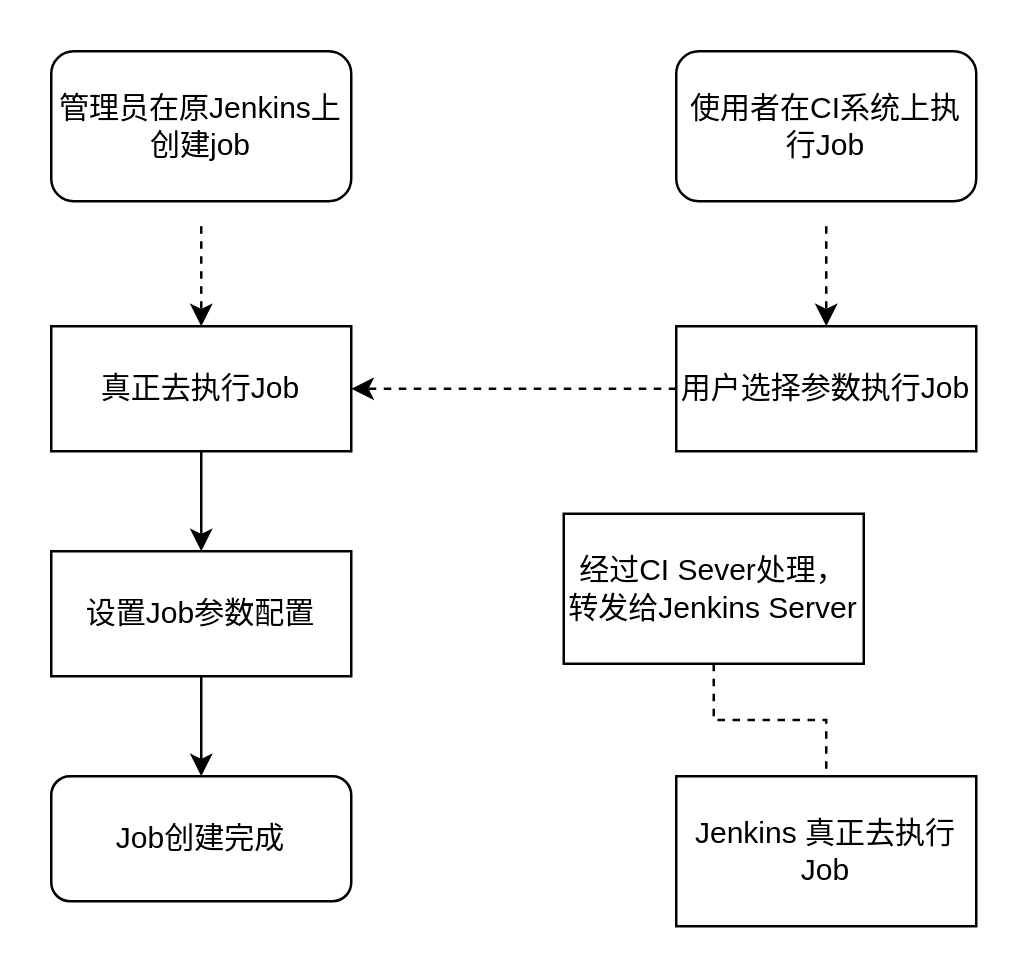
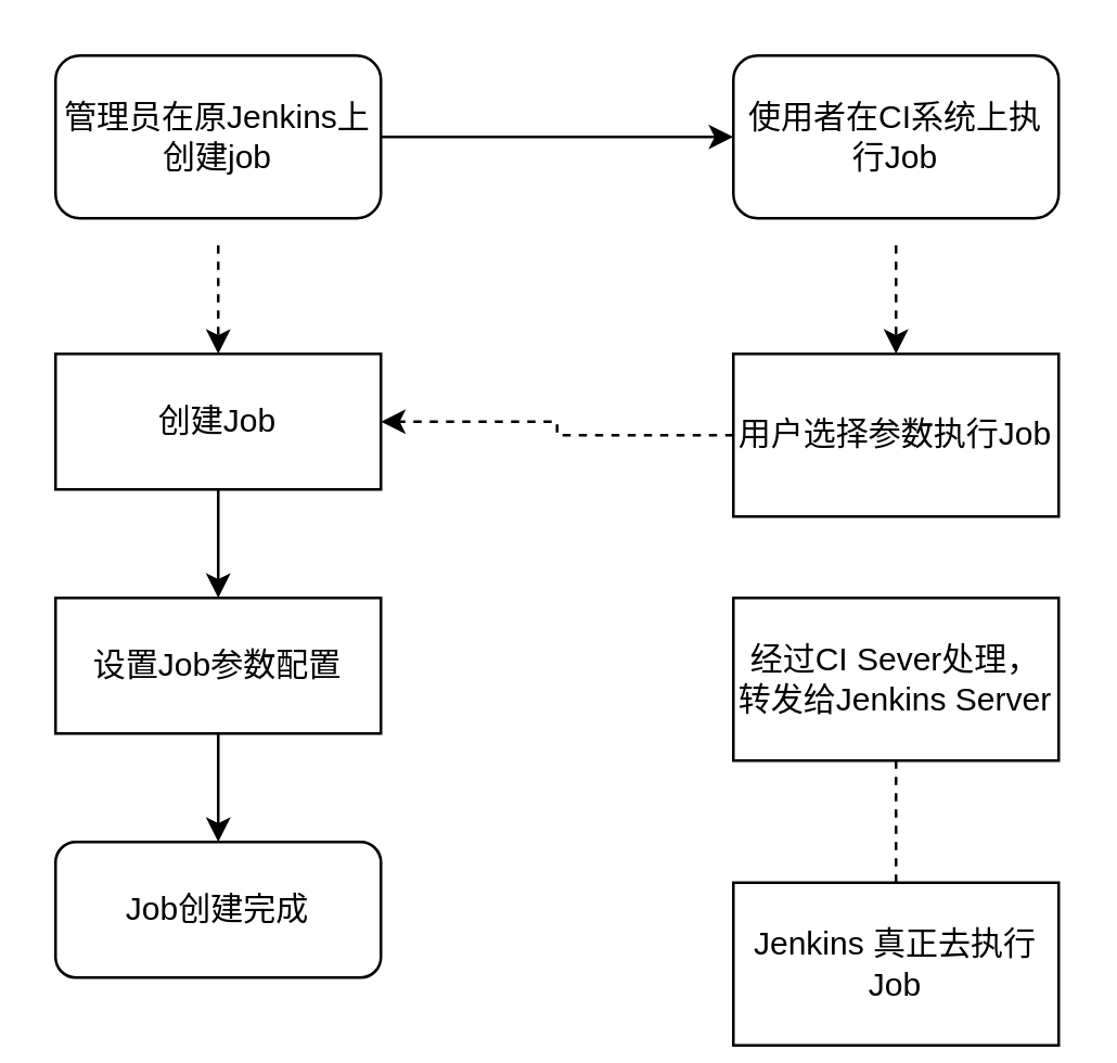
  <mxCell id="0" />
  <mxCell id="1" parent="0" />
  <mxCell id="2" value="" style="edgeStyle=orthogonalEdgeStyle;rounded=0;orthogonalLoop=1;jettySize=auto;html=1;" edge="1" parent="1" source="3" target="5"><mxGeometry relative="1" as="geometry" /></mxCell>
- <mxCell id="3" value="真正去执行Job" style="rounded=0;whiteSpace=wrap;html=1;" vertex="1" parent="1"><mxGeometry x="20" y="130" width="120" height="50" as="geometry" /></mxCell>
+ <mxCell id="3" value="创建Job" style="rounded=0;whiteSpace=wrap;html=1;" vertex="1" parent="1"><mxGeometry x="20" y="130" width="120" height="50" as="geometry" /></mxCell>
  <mxCell id="4" value="" style="edgeStyle=orthogonalEdgeStyle;rounded=0;orthogonalLoop=1;jettySize=auto;html=1;" edge="1" parent="1" source="5" target="16"><mxGeometry relative="1" as="geometry" /></mxCell>
  <mxCell id="5" value="设置Job参数配置" style="whiteSpace=wrap;html=1;rounded=0;" vertex="1" parent="1"><mxGeometry x="20" y="220" width="120" height="50" as="geometry" /></mxCell>
+ <mxCell id="6" value="" style="edgeStyle=orthogonalEdgeStyle;rounded=0;orthogonalLoop=1;jettySize=auto;html=1;" edge="1" parent="1" source="7" target="8"><mxGeometry relative="1" as="geometry" /></mxCell>
  <mxCell id="7" value="管理员在原Jenkins上创建job" style="whiteSpace=wrap;html=1;rounded=1;" vertex="1" parent="1"><mxGeometry x="20" y="20" width="120" height="60" as="geometry" /></mxCell>
  <mxCell id="8" value="使用者在CI系统上执行Job" style="whiteSpace=wrap;html=1;rounded=1;" vertex="1" parent="1"><mxGeometry x="270" y="20" width="120" height="60" as="geometry" /></mxCell>
  <mxCell id="9" value="" style="endArrow=classic;html=1;rounded=0;entryX=0.5;entryY=0;entryDx=0;entryDy=0;dashed=1;" edge="1" parent="1" target="3"><mxGeometry width="50" height="50" relative="1" as="geometry"><mxPoint x="80" y="90" as="sourcePoint" /><mxPoint x="410" y="300" as="targetPoint" /></mxGeometry></mxCell>
  <mxCell id="10" value="" style="edgeStyle=orthogonalEdgeStyle;rounded=0;orthogonalLoop=1;jettySize=auto;html=1;dashed=1;" edge="1" parent="1" source="11" target="3"><mxGeometry relative="1" as="geometry" /></mxCell>
- <mxCell id="11" value="用户选择参数执行Job" style="whiteSpace=wrap;html=1;rounded=0;" vertex="1" parent="1"><mxGeometry x="270" y="130" width="120" height="50" as="geometry" /></mxCell>
+ <mxCell id="11" value="用户选择参数执行Job" style="whiteSpace=wrap;html=1;rounded=0;" vertex="1" parent="1"><mxGeometry x="270" y="130" width="120" height="60" as="geometry" /></mxCell>
  <mxCell id="12" value="" style="edgeStyle=orthogonalEdgeStyle;rounded=0;orthogonalLoop=1;jettySize=auto;html=1;dashed=1;endArrow=none;" edge="1" parent="1" source="13" target="14"><mxGeometry relative="1" as="geometry" /></mxCell>
- <mxCell id="13" value="经过CI Sever处理，转发给Jenkins Server" style="whiteSpace=wrap;html=1;rounded=0;" vertex="1" parent="1"><mxGeometry x="225" y="205" width="120" height="60" as="geometry" /></mxCell>
- <mxCell id="14" value="Jenkins 真正去执行Job" style="whiteSpace=wrap;html=1;rounded=0;" vertex="1" parent="1"><mxGeometry x="270" y="310" width="120" height="60" as="geometry" /></mxCell>
+ <mxCell id="13" value="经过CI Sever处理，转发给Jenkins Server" style="whiteSpace=wrap;html=1;rounded=0;" vertex="1" parent="1"><mxGeometry x="270" y="220" width="120" height="60" as="geometry" /></mxCell>
+ <mxCell id="14" value="Jenkins 真正去执行Job" style="whiteSpace=wrap;html=1;rounded=0;" vertex="1" parent="1"><mxGeometry x="270" y="325" width="120" height="60" as="geometry" /></mxCell>
  <mxCell id="15" value="" style="endArrow=classic;html=1;rounded=0;dashed=1;entryX=0.5;entryY=0;entryDx=0;entryDy=0;" edge="1" parent="1" target="11"><mxGeometry width="50" height="50" relative="1" as="geometry"><mxPoint x="330" y="90" as="sourcePoint" /><mxPoint x="550" y="100" as="targetPoint" /></mxGeometry></mxCell>
  <mxCell id="16" value="Job创建完成" style="whiteSpace=wrap;html=1;rounded=1;" vertex="1" parent="1"><mxGeometry x="20" y="310" width="120" height="50" as="geometry" /></mxCell>
